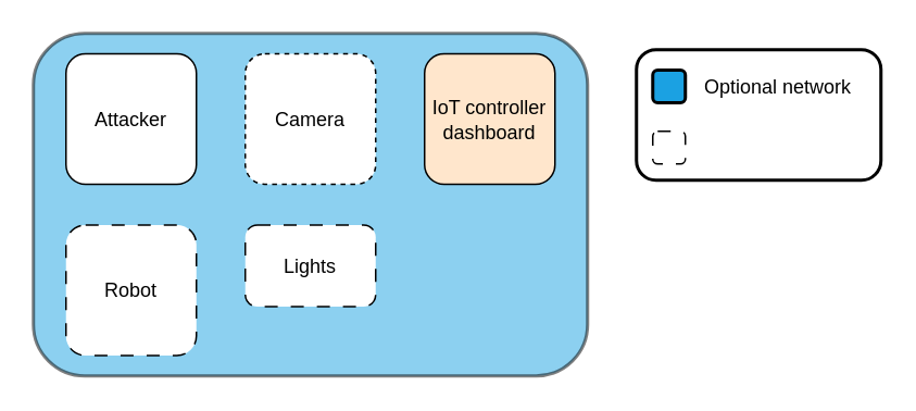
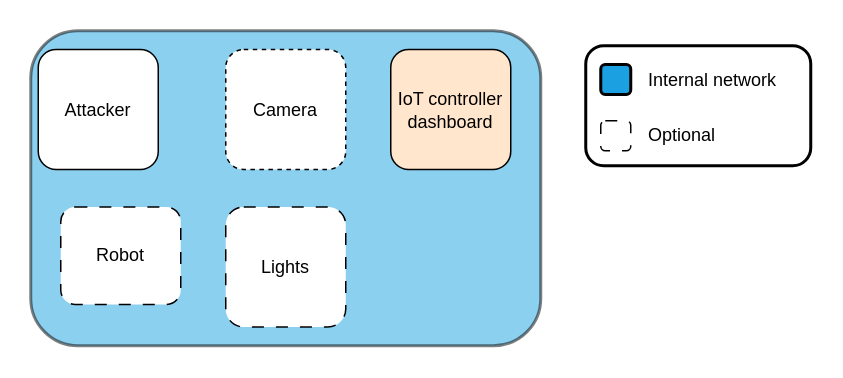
  <mxCell id="0" />
  <mxCell id="1" parent="0" />
  <mxCell id="2" value="" style="rounded=1;whiteSpace=wrap;html=1;strokeWidth=2;fillWeight=4;hachureGap=8;hachureAngle=45;fillColor=#1ba1e2;glass=0;opacity=50;" parent="1" vertex="1"><mxGeometry x="20" y="20" width="340" height="210" as="geometry" /></mxCell>
- <mxCell id="3" value="Attacker" style="rounded=1;whiteSpace=wrap;html=1;" parent="1" vertex="1"><mxGeometry x="40" y="32.5" width="80" height="80" as="geometry" /></mxCell>
+ <mxCell id="3" value="Attacker" style="rounded=1;whiteSpace=wrap;html=1;" parent="1" vertex="1"><mxGeometry x="25" y="32.5" width="80" height="80" as="geometry" /></mxCell>
  <mxCell id="4" value="Camera" style="rounded=1;whiteSpace=wrap;html=1;dashed=1;" parent="1" vertex="1"><mxGeometry x="150" y="32.5" width="80" height="80" as="geometry" /></mxCell>
  <mxCell id="5" value="&lt;div&gt;IoT controller dashboard&lt;/div&gt;" style="rounded=1;whiteSpace=wrap;html=1;fillColor=#ffe6cc;" parent="1" vertex="1"><mxGeometry x="260" y="32.5" width="80" height="80" as="geometry" /></mxCell>
- <mxCell id="6" value="Robot" style="rounded=1;whiteSpace=wrap;html=1;dashed=1;dashPattern=8 8;" parent="1" vertex="1"><mxGeometry x="40" y="137.5" width="80" height="80" as="geometry" /></mxCell>
+ <mxCell id="6" value="Robot" style="rounded=1;whiteSpace=wrap;html=1;dashed=1;dashPattern=8 8;" parent="1" vertex="1"><mxGeometry x="40" y="137.5" width="80" height="65" as="geometry" /></mxCell>
  <mxCell id="7" value="" style="rounded=1;whiteSpace=wrap;html=1;fillColor=none;strokeWidth=2;" parent="1" vertex="1"><mxGeometry x="390" y="30" width="150" height="80" as="geometry" /></mxCell>
  <mxCell id="8" value="" style="rounded=1;whiteSpace=wrap;html=1;strokeWidth=2;fillWeight=4;hachureGap=8;hachureAngle=45;fillColor=#1ba1e2;" parent="1" vertex="1"><mxGeometry x="400" y="42.5" width="20" height="20" as="geometry" /></mxCell>
- <mxCell id="9" value="Optional network" style="text;html=1;align=left;verticalAlign=middle;whiteSpace=wrap;rounded=0;" parent="1" vertex="1"><mxGeometry x="430" y="37.5" width="100" height="30" as="geometry" /></mxCell>
+ <mxCell id="9" value="Internal network" style="text;html=1;align=left;verticalAlign=middle;whiteSpace=wrap;rounded=0;" parent="1" vertex="1"><mxGeometry x="430" y="37.5" width="100" height="30" as="geometry" /></mxCell>
  <mxCell id="10" value="" style="rounded=1;whiteSpace=wrap;html=1;dashed=1;dashPattern=8 8;" parent="1" vertex="1"><mxGeometry x="400" y="80" width="20" height="20" as="geometry" /></mxCell>
- <mxCell id="12" value="Lights" style="rounded=1;whiteSpace=wrap;html=1;dashed=1;dashPattern=8 8;" parent="1" vertex="1"><mxGeometry x="150" y="137.5" width="80" height="50" as="geometry" /></mxCell>
+ <mxCell id="11" value="Optional" style="text;html=1;align=left;verticalAlign=middle;whiteSpace=wrap;rounded=0;" parent="1" vertex="1"><mxGeometry x="430" y="75" width="50" height="30" as="geometry" /></mxCell>
+ <mxCell id="12" value="Lights" style="rounded=1;whiteSpace=wrap;html=1;dashed=1;dashPattern=8 8;" parent="1" vertex="1"><mxGeometry x="150" y="137.5" width="80" height="80" as="geometry" /></mxCell>
